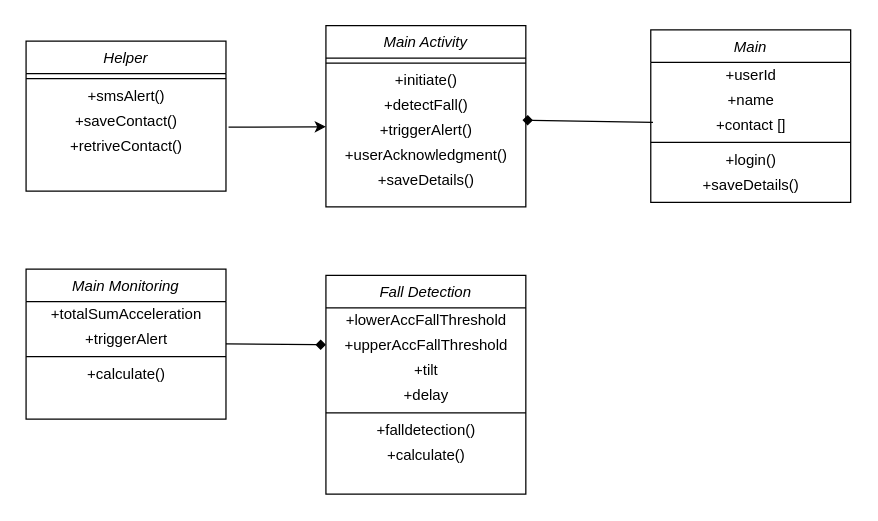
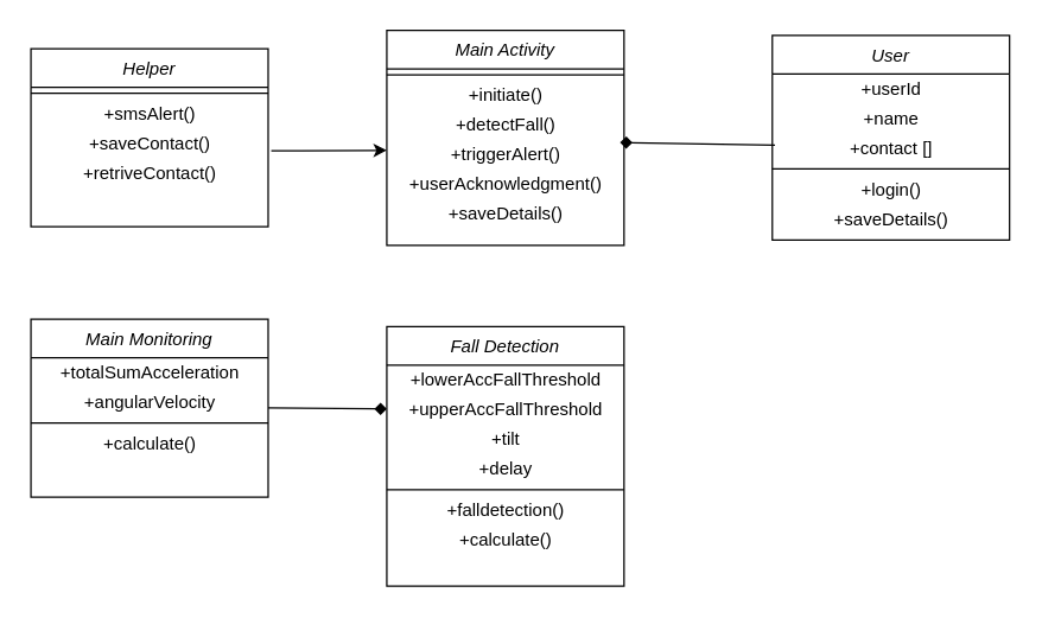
  <mxCell id="0" />
  <mxCell id="1" parent="0" />
  <mxCell id="2" value="" style="endArrow=diamond;html=1;entryX=0.983;entryY=0.082;entryDx=0;entryDy=0;entryPerimeter=0;exitX=0.011;exitY=0.401;exitDx=0;exitDy=0;exitPerimeter=0;" edge="1" parent="1" source="28" target="16"><mxGeometry width="50" height="50" relative="1" as="geometry"><mxPoint x="510" y="94" as="sourcePoint" /><mxPoint x="60" y="73" as="targetPoint" /><Array as="points" /></mxGeometry></mxCell>
  <mxCell id="3" value="Fall Detection" style="swimlane;fontStyle=2;align=center;verticalAlign=top;childLayout=stackLayout;horizontal=1;startSize=26;horizontalStack=0;resizeParent=1;resizeLast=0;collapsible=1;marginBottom=0;rounded=0;shadow=0;strokeWidth=1;" vertex="1" parent="1"><mxGeometry x="260" y="220" width="160" height="175" as="geometry"><mxRectangle x="230" y="140" width="160" height="26" as="alternateBounds" /></mxGeometry></mxCell>
  <mxCell id="4" value="+lowerAccFallThreshold" style="text;html=1;align=center;verticalAlign=middle;resizable=0;points=[];autosize=1;" vertex="1" parent="3"><mxGeometry y="26" width="160" height="20" as="geometry" /></mxCell>
  <mxCell id="5" value="+upperAccFallThreshold" style="text;html=1;align=center;verticalAlign=middle;resizable=0;points=[];autosize=1;" vertex="1" parent="3"><mxGeometry y="46" width="160" height="20" as="geometry" /></mxCell>
  <mxCell id="6" value="+tilt" style="text;html=1;align=center;verticalAlign=middle;resizable=0;points=[];autosize=1;" vertex="1" parent="3"><mxGeometry y="66" width="160" height="20" as="geometry" /></mxCell>
  <mxCell id="7" value="+delay" style="text;html=1;align=center;verticalAlign=middle;resizable=0;points=[];autosize=1;" vertex="1" parent="3"><mxGeometry y="86" width="160" height="20" as="geometry" /></mxCell>
  <mxCell id="8" value="" style="line;html=1;strokeWidth=1;align=left;verticalAlign=middle;spacingTop=-1;spacingLeft=3;spacingRight=3;rotatable=0;labelPosition=right;points=[];portConstraint=eastwest;" vertex="1" parent="3"><mxGeometry y="106" width="160" height="8" as="geometry" /></mxCell>
  <mxCell id="9" value="+falldetection()" style="text;html=1;align=center;verticalAlign=middle;resizable=0;points=[];autosize=1;" vertex="1" parent="3"><mxGeometry y="114" width="160" height="20" as="geometry" /></mxCell>
  <mxCell id="10" value="+calculate()" style="text;html=1;align=center;verticalAlign=middle;resizable=0;points=[];autosize=1;" vertex="1" parent="3"><mxGeometry y="134" width="160" height="20" as="geometry" /></mxCell>
  <mxCell id="11" value="" style="endArrow=diamond;html=1;exitX=1;exitY=0.69;exitDx=0;exitDy=0;exitPerimeter=0;" edge="1" parent="1" source="34" target="5"><mxGeometry width="50" height="50" relative="1" as="geometry"><mxPoint x="290" y="225" as="sourcePoint" /><mxPoint x="340" y="175" as="targetPoint" /></mxGeometry></mxCell>
  <mxCell id="12" value="Main Activity" style="swimlane;fontStyle=2;align=center;verticalAlign=top;childLayout=stackLayout;horizontal=1;startSize=26;horizontalStack=0;resizeParent=1;resizeLast=0;collapsible=1;marginBottom=0;rounded=0;shadow=0;strokeWidth=1;" vertex="1" parent="1"><mxGeometry x="260" y="20" width="160" height="145" as="geometry"><mxRectangle x="230" y="140" width="160" height="26" as="alternateBounds" /></mxGeometry></mxCell>
  <mxCell id="13" value="&lt;br&gt;" style="line;html=1;strokeWidth=1;align=left;verticalAlign=middle;spacingTop=-1;spacingLeft=3;spacingRight=3;rotatable=0;labelPosition=right;points=[];portConstraint=eastwest;" vertex="1" parent="12"><mxGeometry y="26" width="160" height="8" as="geometry" /></mxCell>
  <mxCell id="14" value="+initiate()" style="text;html=1;align=center;verticalAlign=middle;resizable=0;points=[];autosize=1;" vertex="1" parent="12"><mxGeometry y="34" width="160" height="20" as="geometry" /></mxCell>
  <mxCell id="15" value="+detectFall()" style="text;html=1;align=center;verticalAlign=middle;resizable=0;points=[];autosize=1;" vertex="1" parent="12"><mxGeometry y="54" width="160" height="20" as="geometry" /></mxCell>
  <mxCell id="16" value="+triggerAlert()" style="text;html=1;align=center;verticalAlign=middle;resizable=0;points=[];autosize=1;" vertex="1" parent="12"><mxGeometry y="74" width="160" height="20" as="geometry" /></mxCell>
  <mxCell id="17" value="+userAcknowledgment()" style="text;html=1;align=center;verticalAlign=middle;resizable=0;points=[];autosize=1;" vertex="1" parent="12"><mxGeometry y="94" width="160" height="20" as="geometry" /></mxCell>
  <mxCell id="18" value="+saveDetails()" style="text;html=1;align=center;verticalAlign=middle;resizable=0;points=[];autosize=1;" vertex="1" parent="12"><mxGeometry y="114" width="160" height="20" as="geometry" /></mxCell>
  <mxCell id="19" value="Helper" style="swimlane;fontStyle=2;align=center;verticalAlign=top;childLayout=stackLayout;horizontal=1;startSize=26;horizontalStack=0;resizeParent=1;resizeLast=0;collapsible=1;marginBottom=0;rounded=0;shadow=0;strokeWidth=1;" vertex="1" parent="1"><mxGeometry x="20" y="32.5" width="160" height="120" as="geometry"><mxRectangle x="230" y="140" width="160" height="26" as="alternateBounds" /></mxGeometry></mxCell>
  <mxCell id="20" value="" style="line;html=1;strokeWidth=1;align=left;verticalAlign=middle;spacingTop=-1;spacingLeft=3;spacingRight=3;rotatable=0;labelPosition=right;points=[];portConstraint=eastwest;" vertex="1" parent="19"><mxGeometry y="26" width="160" height="8" as="geometry" /></mxCell>
  <mxCell id="21" value="+smsAlert()" style="text;html=1;align=center;verticalAlign=middle;resizable=0;points=[];autosize=1;" vertex="1" parent="19"><mxGeometry y="34" width="160" height="20" as="geometry" /></mxCell>
  <mxCell id="22" value="+saveContact()" style="text;html=1;align=center;verticalAlign=middle;resizable=0;points=[];autosize=1;" vertex="1" parent="19"><mxGeometry y="54" width="160" height="20" as="geometry" /></mxCell>
  <mxCell id="23" value="+retriveContact()" style="text;html=1;align=center;verticalAlign=middle;resizable=0;points=[];autosize=1;" vertex="1" parent="19"><mxGeometry y="74" width="160" height="20" as="geometry" /></mxCell>
  <mxCell id="24" value="" style="endArrow=classic;html=1;exitX=1.013;exitY=0.74;exitDx=0;exitDy=0;exitPerimeter=0;" edge="1" parent="1" source="22"><mxGeometry width="50" height="50" relative="1" as="geometry"><mxPoint x="300" y="135" as="sourcePoint" /><mxPoint x="260" y="101" as="targetPoint" /></mxGeometry></mxCell>
- <mxCell id="25" value="Main" style="swimlane;fontStyle=2;align=center;verticalAlign=top;childLayout=stackLayout;horizontal=1;startSize=26;horizontalStack=0;resizeParent=1;resizeLast=0;collapsible=1;marginBottom=0;rounded=0;shadow=0;strokeWidth=1;" parent="1" vertex="1"><mxGeometry x="520" y="23.5" width="160" height="138" as="geometry"><mxRectangle x="230" y="140" width="160" height="26" as="alternateBounds" /></mxGeometry></mxCell>
+ <mxCell id="25" value="User" style="swimlane;fontStyle=2;align=center;verticalAlign=top;childLayout=stackLayout;horizontal=1;startSize=26;horizontalStack=0;resizeParent=1;resizeLast=0;collapsible=1;marginBottom=0;rounded=0;shadow=0;strokeWidth=1;" parent="1" vertex="1"><mxGeometry x="520" y="23.5" width="160" height="138" as="geometry"><mxRectangle x="230" y="140" width="160" height="26" as="alternateBounds" /></mxGeometry></mxCell>
  <mxCell id="26" value="+userId" style="text;html=1;align=center;verticalAlign=middle;resizable=0;points=[];autosize=1;" vertex="1" parent="25"><mxGeometry y="26" width="160" height="20" as="geometry" /></mxCell>
  <mxCell id="27" value="+name" style="text;html=1;align=center;verticalAlign=middle;resizable=0;points=[];autosize=1;" vertex="1" parent="25"><mxGeometry y="46" width="160" height="20" as="geometry" /></mxCell>
  <mxCell id="28" value="+contact []" style="text;html=1;align=center;verticalAlign=middle;resizable=0;points=[];autosize=1;" vertex="1" parent="25"><mxGeometry y="66" width="160" height="20" as="geometry" /></mxCell>
  <mxCell id="29" value="" style="line;html=1;strokeWidth=1;align=left;verticalAlign=middle;spacingTop=-1;spacingLeft=3;spacingRight=3;rotatable=0;labelPosition=right;points=[];portConstraint=eastwest;" parent="25" vertex="1"><mxGeometry y="86" width="160" height="8" as="geometry" /></mxCell>
  <mxCell id="30" value="+login()" style="text;html=1;align=center;verticalAlign=middle;resizable=0;points=[];autosize=1;" vertex="1" parent="25"><mxGeometry y="94" width="160" height="20" as="geometry" /></mxCell>
  <mxCell id="31" value="+saveDetails()" style="text;html=1;align=center;verticalAlign=middle;resizable=0;points=[];autosize=1;" vertex="1" parent="25"><mxGeometry y="114" width="160" height="20" as="geometry" /></mxCell>
  <mxCell id="32" value="Main Monitoring" style="swimlane;fontStyle=2;align=center;verticalAlign=top;childLayout=stackLayout;horizontal=1;startSize=26;horizontalStack=0;resizeParent=1;resizeLast=0;collapsible=1;marginBottom=0;rounded=0;shadow=0;strokeWidth=1;" vertex="1" parent="1"><mxGeometry x="20" y="215" width="160" height="120" as="geometry"><mxRectangle x="230" y="140" width="160" height="26" as="alternateBounds" /></mxGeometry></mxCell>
  <mxCell id="33" value="+totalSumAcceleration" style="text;html=1;align=center;verticalAlign=middle;resizable=0;points=[];autosize=1;" vertex="1" parent="32"><mxGeometry y="26" width="160" height="20" as="geometry" /></mxCell>
- <mxCell id="34" value="+triggerAlert" style="text;html=1;align=center;verticalAlign=middle;resizable=0;points=[];autosize=1;" vertex="1" parent="32"><mxGeometry y="46" width="160" height="20" as="geometry" /></mxCell>
+ <mxCell id="34" value="+angularVelocity" style="text;html=1;align=center;verticalAlign=middle;resizable=0;points=[];autosize=1;" vertex="1" parent="32"><mxGeometry y="46" width="160" height="20" as="geometry" /></mxCell>
  <mxCell id="35" value="" style="line;html=1;strokeWidth=1;align=left;verticalAlign=middle;spacingTop=-1;spacingLeft=3;spacingRight=3;rotatable=0;labelPosition=right;points=[];portConstraint=eastwest;" vertex="1" parent="32"><mxGeometry y="66" width="160" height="8" as="geometry" /></mxCell>
  <mxCell id="36" value="+calculate()" style="text;html=1;align=center;verticalAlign=middle;resizable=0;points=[];autosize=1;" vertex="1" parent="32"><mxGeometry y="74" width="160" height="20" as="geometry" /></mxCell>
